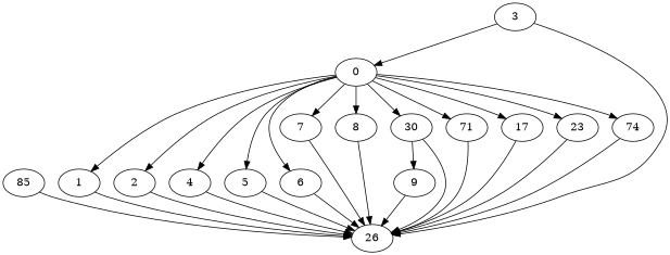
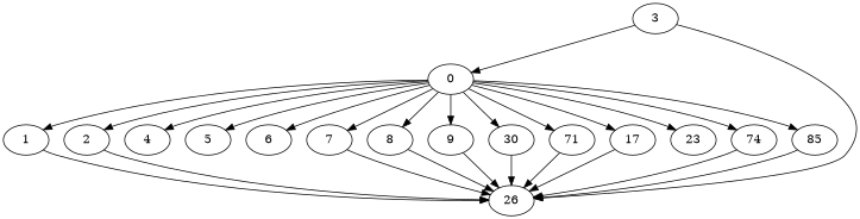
  digraph {
    fontname="DejaVu Serif"
    node [Weight=70 fontname="DejaVu Serif"]
    edge [Weight=3 fontname="DejaVu Serif"]
    0 [Weight=50]
    1
    2
    4
    5
    6
    7
    8
    9
    n10 [label=30]
    n11 [label=71]
    n12 [label=17]
    n13 [label=23]
    n14 [label=74]
    n15 [label=85]
    n16 [label=26]
    3
    0 -> 1
    0 -> 2
    0 -> 4
    0 -> 5
    0 -> 6
    0 -> 7
    0 -> 8
-   n10 -> 9
+   0 -> 9
    0 -> n10
    0 -> n11
    0 -> n12
    0 -> n13
    0 -> n14
+   0 -> n15
    1 -> n16
    2 -> n16
-   4 -> n16
-   5 -> n16
-   6 -> n16
    7 -> n16
    8 -> n16
    9 -> n16
    n10 -> n16
    n11 -> n16
    n12 -> n16
-   n13 -> n16
    n14 -> n16
    n15 -> n16
    3 -> 0
    3 -> n16
  }
